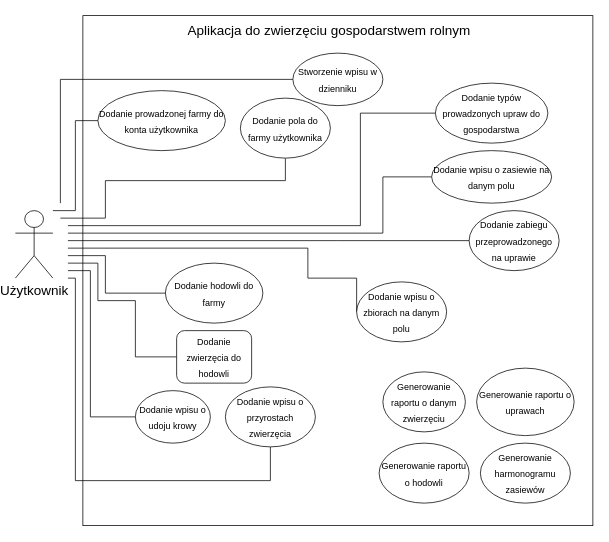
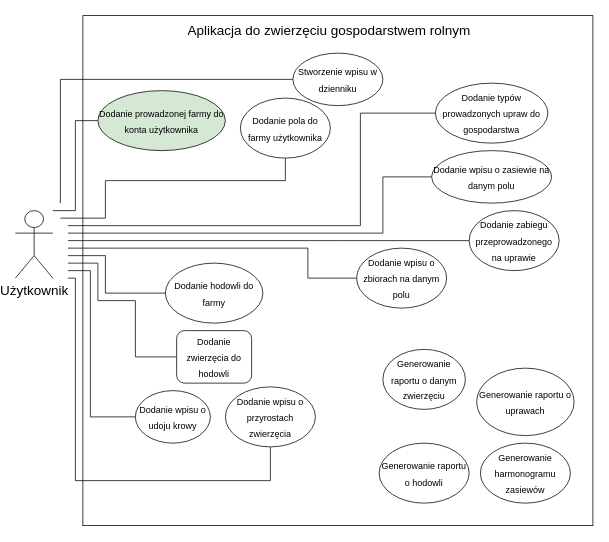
  <mxCell id="0" />
  <mxCell id="1" parent="0" />
  <mxCell id="2" value="" style="whiteSpace=wrap;html=1;aspect=fixed;" vertex="1" parent="1"><mxGeometry x="110" y="20" width="680" height="680" as="geometry" /></mxCell>
  <mxCell id="3" value="&lt;font style=&quot;font-size: 18px;&quot;&gt;Aplikacja do zwierzęciu gospodarstwem rolnym&lt;/font&gt;" style="text;html=1;strokeColor=none;fillColor=none;spacing=5;spacingTop=-20;whiteSpace=wrap;overflow=hidden;rounded=0;" vertex="1" parent="1"><mxGeometry x="245" y="40" width="410" height="30" as="geometry" /></mxCell>
  <mxCell id="4" value="" style="edgeStyle=orthogonalEdgeStyle;rounded=0;orthogonalLoop=1;jettySize=auto;html=1;fontSize=12;endArrow=none;endFill=0;" edge="1" parent="1" target="23"><mxGeometry relative="1" as="geometry"><mxPoint x="70" y="280" as="sourcePoint" /><Array as="points"><mxPoint x="70" y="280" /><mxPoint x="100" y="280" /><mxPoint x="100" y="160" /></Array></mxGeometry></mxCell>
  <mxCell id="5" style="edgeStyle=orthogonalEdgeStyle;rounded=0;orthogonalLoop=1;jettySize=auto;html=1;fontSize=12;endArrow=none;endFill=0;" edge="1" parent="1" target="22"><mxGeometry relative="1" as="geometry"><mxPoint x="80" y="290" as="sourcePoint" /><Array as="points"><mxPoint x="90" y="290" /><mxPoint x="140" y="290" /><mxPoint x="140" y="240" /><mxPoint x="380" y="240" /></Array></mxGeometry></mxCell>
  <mxCell id="6" style="edgeStyle=orthogonalEdgeStyle;rounded=0;orthogonalLoop=1;jettySize=auto;html=1;fontSize=12;endArrow=none;endFill=0;" edge="1" parent="1" target="20"><mxGeometry relative="1" as="geometry"><mxPoint x="90" y="300" as="sourcePoint" /><Array as="points"><mxPoint x="90" y="300" /><mxPoint x="480" y="300" /><mxPoint x="480" y="150" /></Array></mxGeometry></mxCell>
  <mxCell id="7" style="edgeStyle=orthogonalEdgeStyle;rounded=0;orthogonalLoop=1;jettySize=auto;html=1;entryX=0;entryY=0.5;entryDx=0;entryDy=0;fontSize=12;endArrow=none;endFill=0;" edge="1" parent="1" target="21"><mxGeometry relative="1" as="geometry"><mxPoint x="90" y="310" as="sourcePoint" /><Array as="points"><mxPoint x="510" y="310" /><mxPoint x="510" y="235" /></Array></mxGeometry></mxCell>
  <mxCell id="8" style="edgeStyle=orthogonalEdgeStyle;rounded=0;orthogonalLoop=1;jettySize=auto;html=1;fontSize=12;endArrow=none;endFill=0;" edge="1" parent="1" target="19"><mxGeometry relative="1" as="geometry"><mxPoint x="90" y="320" as="sourcePoint" /><Array as="points"><mxPoint x="450" y="320" /><mxPoint x="450" y="320" /></Array></mxGeometry></mxCell>
  <mxCell id="9" style="edgeStyle=orthogonalEdgeStyle;rounded=0;orthogonalLoop=1;jettySize=auto;html=1;entryX=0;entryY=0.5;entryDx=0;entryDy=0;fontSize=12;endArrow=none;endFill=0;" edge="1" parent="1" target="18"><mxGeometry relative="1" as="geometry"><mxPoint x="90" y="330" as="sourcePoint" /><Array as="points"><mxPoint x="410" y="330" /><mxPoint x="410" y="370" /></Array></mxGeometry></mxCell>
  <mxCell id="10" value="Użytkownik" style="shape=umlActor;verticalLabelPosition=bottom;verticalAlign=top;html=1;outlineConnect=0;fontSize=18;" vertex="1" parent="1"><mxGeometry x="20" y="280" width="50" height="90" as="geometry" /></mxCell>
  <mxCell id="11" value="&lt;p&gt;&lt;font style=&quot;font-size: 12px;&quot;&gt;Generowanie raportu o uprawach&lt;/font&gt;&lt;/p&gt;" style="ellipse;whiteSpace=wrap;html=1;fontSize=18;" vertex="1" parent="1"><mxGeometry x="635" y="490" width="130" height="90" as="geometry" /></mxCell>
  <mxCell id="12" style="edgeStyle=orthogonalEdgeStyle;rounded=0;orthogonalLoop=1;jettySize=auto;html=1;fontSize=12;endArrow=none;endFill=0;" edge="1" parent="1" source="13"><mxGeometry relative="1" as="geometry"><mxPoint x="90" y="360" as="targetPoint" /><Array as="points"><mxPoint x="120" y="555" /><mxPoint x="120" y="360" /></Array></mxGeometry></mxCell>
  <mxCell id="13" value="&lt;p&gt;&lt;font style=&quot;font-size: 12px;&quot;&gt;Dodanie wpisu o udoju krowy&lt;/font&gt;&lt;/p&gt;" style="ellipse;whiteSpace=wrap;html=1;fontSize=18;" vertex="1" parent="1"><mxGeometry x="180" y="520" width="100" height="70" as="geometry" /></mxCell>
  <mxCell id="14" style="edgeStyle=orthogonalEdgeStyle;rounded=0;orthogonalLoop=1;jettySize=auto;html=1;fontSize=12;endArrow=none;endFill=0;" edge="1" parent="1" source="15"><mxGeometry relative="1" as="geometry"><mxPoint x="90" y="340" as="targetPoint" /><Array as="points"><mxPoint x="140" y="390" /><mxPoint x="140" y="340" /><mxPoint x="90" y="340" /></Array></mxGeometry></mxCell>
  <mxCell id="15" value="&lt;p&gt;&lt;font style=&quot;font-size: 12px;&quot;&gt;Dodanie hodowli do farmy&lt;/font&gt;&lt;/p&gt;" style="ellipse;whiteSpace=wrap;html=1;fontSize=18;" vertex="1" parent="1"><mxGeometry x="220" y="350" width="130" height="80" as="geometry" /></mxCell>
  <mxCell id="16" style="edgeStyle=orthogonalEdgeStyle;rounded=0;orthogonalLoop=1;jettySize=auto;html=1;fontSize=12;endArrow=none;endFill=0;" edge="1" parent="1" source="17"><mxGeometry relative="1" as="geometry"><mxPoint x="90" y="350" as="targetPoint" /><Array as="points"><mxPoint x="180" y="475" /><mxPoint x="180" y="400" /><mxPoint x="130" y="400" /><mxPoint x="130" y="350" /><mxPoint x="90" y="350" /></Array></mxGeometry></mxCell>
  <mxCell id="17" value="&lt;p&gt;&lt;font style=&quot;font-size: 12px;&quot;&gt;Dodanie zwierzęcia do hodowli&lt;/font&gt;&lt;/p&gt;" style="whiteSpace=wrap;html=1;fontSize=18;rounded=1;" vertex="1" parent="1"><mxGeometry x="235" y="440" width="100" height="70" as="geometry" /></mxCell>
- <mxCell id="18" value="&lt;p&gt;&lt;font style=&quot;font-size: 12px;&quot;&gt;Dodanie wpisu o zbiorach na danym polu&lt;/font&gt;&lt;/p&gt;" style="ellipse;whiteSpace=wrap;html=1;fontSize=18;" vertex="1" parent="1"><mxGeometry x="475" y="375" width="120" height="80" as="geometry" /></mxCell>
+ <mxCell id="18" value="&lt;p&gt;&lt;font style=&quot;font-size: 12px;&quot;&gt;Dodanie wpisu o zbiorach na danym polu&lt;/font&gt;&lt;/p&gt;" style="ellipse;whiteSpace=wrap;html=1;fontSize=18;" vertex="1" parent="1"><mxGeometry x="475" y="330" width="120" height="80" as="geometry" /></mxCell>
  <mxCell id="19" value="&lt;p&gt;&lt;font style=&quot;font-size: 12px;&quot;&gt;Dodanie zabiegu przeprowadzonego na uprawie&lt;/font&gt;&lt;/p&gt;" style="ellipse;whiteSpace=wrap;html=1;fontSize=18;" vertex="1" parent="1"><mxGeometry x="625" y="280" width="120" height="80" as="geometry" /></mxCell>
  <mxCell id="20" value="&lt;p&gt;&lt;font style=&quot;font-size: 12px;&quot;&gt;Dodanie typów prowadzonych upraw do gospodarstwa&lt;/font&gt;&lt;/p&gt;" style="ellipse;whiteSpace=wrap;html=1;fontSize=18;" vertex="1" parent="1"><mxGeometry x="580" y="110" width="150" height="80" as="geometry" /></mxCell>
  <mxCell id="21" value="&lt;p&gt;&lt;font style=&quot;font-size: 12px;&quot;&gt;Dodanie wpisu o zasiewie na danym polu&lt;/font&gt;&lt;/p&gt;" style="ellipse;whiteSpace=wrap;html=1;fontSize=18;" vertex="1" parent="1"><mxGeometry x="575" y="200" width="160" height="70" as="geometry" /></mxCell>
  <mxCell id="22" value="&lt;span&gt;&lt;font style=&quot;font-size: 12px;&quot;&gt;Dodanie pola do farmy użytkownika&lt;/font&gt;&lt;/span&gt;" style="ellipse;whiteSpace=wrap;html=1;fontSize=18;" vertex="1" parent="1"><mxGeometry x="320" y="130" width="120" height="80" as="geometry" /></mxCell>
- <mxCell id="23" value="&lt;p&gt;&lt;font style=&quot;font-size: 12px;&quot;&gt;Dodanie prowadzonej farmy do konta użytkownika&lt;/font&gt;&lt;/p&gt;" style="ellipse;whiteSpace=wrap;html=1;fontSize=18;" vertex="1" parent="1"><mxGeometry x="130" y="120" width="170" height="80" as="geometry" /></mxCell>
+ <mxCell id="23" value="&lt;p&gt;&lt;font style=&quot;font-size: 12px;&quot;&gt;Dodanie prowadzonej farmy do konta użytkownika&lt;/font&gt;&lt;/p&gt;" style="ellipse;whiteSpace=wrap;html=1;fontSize=18;fillColor=#d5e8d4;" vertex="1" parent="1"><mxGeometry x="130" y="120" width="170" height="80" as="geometry" /></mxCell>
  <mxCell id="24" value="&lt;font style=&quot;font-size: 12px;&quot;&gt;&lt;span&gt;Stworzenie wpisu w dzienniku&lt;/span&gt;&lt;/font&gt;" style="ellipse;whiteSpace=wrap;html=1;fontSize=18;" vertex="1" parent="1"><mxGeometry x="390" y="70" width="120" height="70" as="geometry" /></mxCell>
  <mxCell id="25" value="&lt;p&gt;&lt;font style=&quot;font-size: 12px;&quot;&gt;Generowanie harmonogramu zasiewów&lt;/font&gt;&lt;/p&gt;" style="ellipse;whiteSpace=wrap;html=1;fontSize=18;" vertex="1" parent="1"><mxGeometry x="640" y="590" width="120" height="80" as="geometry" /></mxCell>
- <mxCell id="26" value="&lt;p&gt;&lt;font style=&quot;font-size: 12px;&quot;&gt;Generowanie raportu o danym zwierzęciu&lt;/font&gt;&lt;/p&gt;" style="ellipse;whiteSpace=wrap;html=1;fontSize=18;" vertex="1" parent="1"><mxGeometry x="510" y="495" width="110" height="80" as="geometry" /></mxCell>
+ <mxCell id="26" value="&lt;p&gt;&lt;font style=&quot;font-size: 12px;&quot;&gt;Generowanie raportu o danym zwierzęciu&lt;/font&gt;&lt;/p&gt;" style="ellipse;whiteSpace=wrap;html=1;fontSize=18;" vertex="1" parent="1"><mxGeometry x="510" y="465" width="110" height="80" as="geometry" /></mxCell>
  <mxCell id="27" value="&lt;p&gt;&lt;font style=&quot;font-size: 12px;&quot;&gt;Generowanie raportu o hodowli&lt;/font&gt;&lt;/p&gt;" style="ellipse;whiteSpace=wrap;html=1;fontSize=18;" vertex="1" parent="1"><mxGeometry x="505" y="590" width="120" height="80" as="geometry" /></mxCell>
  <mxCell id="28" style="edgeStyle=orthogonalEdgeStyle;rounded=0;orthogonalLoop=1;jettySize=auto;html=1;fontSize=12;endArrow=none;endFill=0;" edge="1" parent="1" source="29"><mxGeometry relative="1" as="geometry"><mxPoint x="90" y="370" as="targetPoint" /><Array as="points"><mxPoint x="360" y="640" /><mxPoint x="100" y="640" /></Array></mxGeometry></mxCell>
  <mxCell id="29" value="&lt;p&gt;&lt;font style=&quot;font-size: 12px;&quot;&gt;Dodanie wpisu o przyrostach zwierzęcia&lt;/font&gt;&lt;/p&gt;" style="ellipse;whiteSpace=wrap;html=1;fontSize=18;" vertex="1" parent="1"><mxGeometry x="300" y="515" width="120" height="80" as="geometry" /></mxCell>
  <mxCell id="30" value="" style="edgeStyle=orthogonalEdgeStyle;rounded=0;orthogonalLoop=1;jettySize=auto;html=1;fontSize=12;endArrow=none;endFill=0;" edge="1" parent="1" target="24"><mxGeometry relative="1" as="geometry"><mxPoint x="80" y="270" as="sourcePoint" /><mxPoint x="330" y="200" as="targetPoint" /><Array as="points"><mxPoint x="80" y="105" /></Array></mxGeometry></mxCell>
